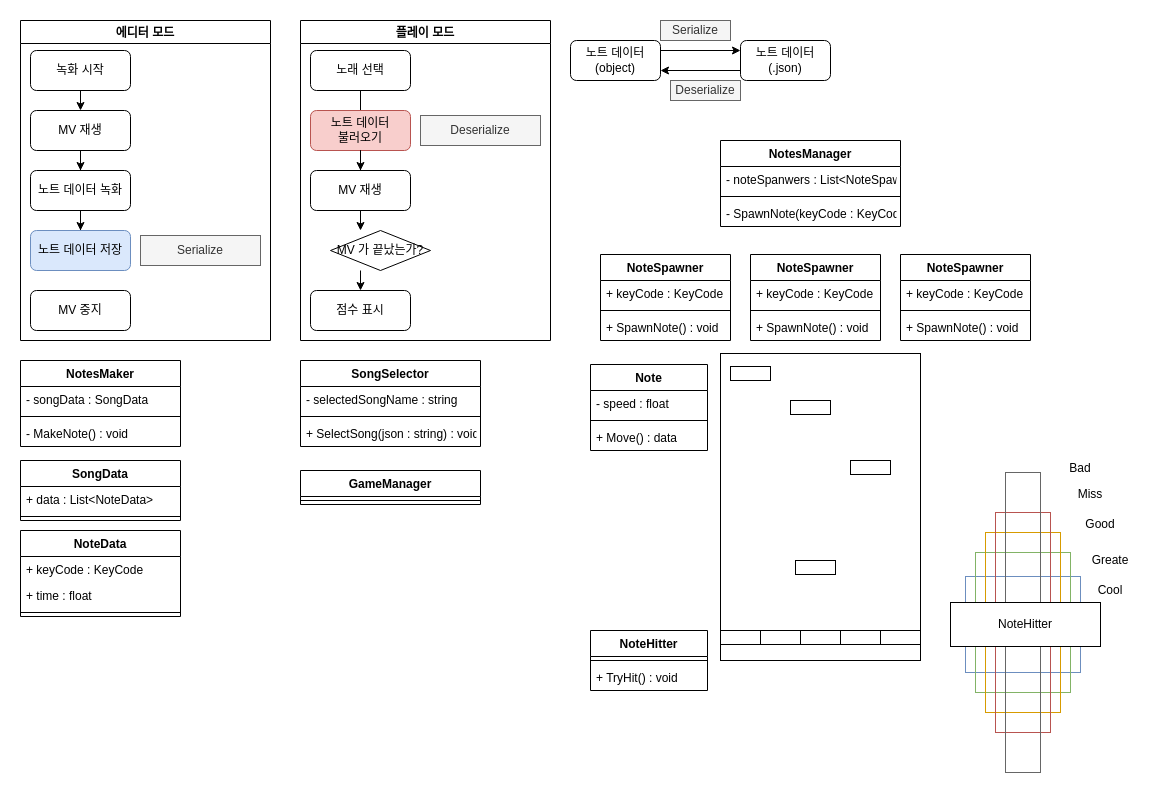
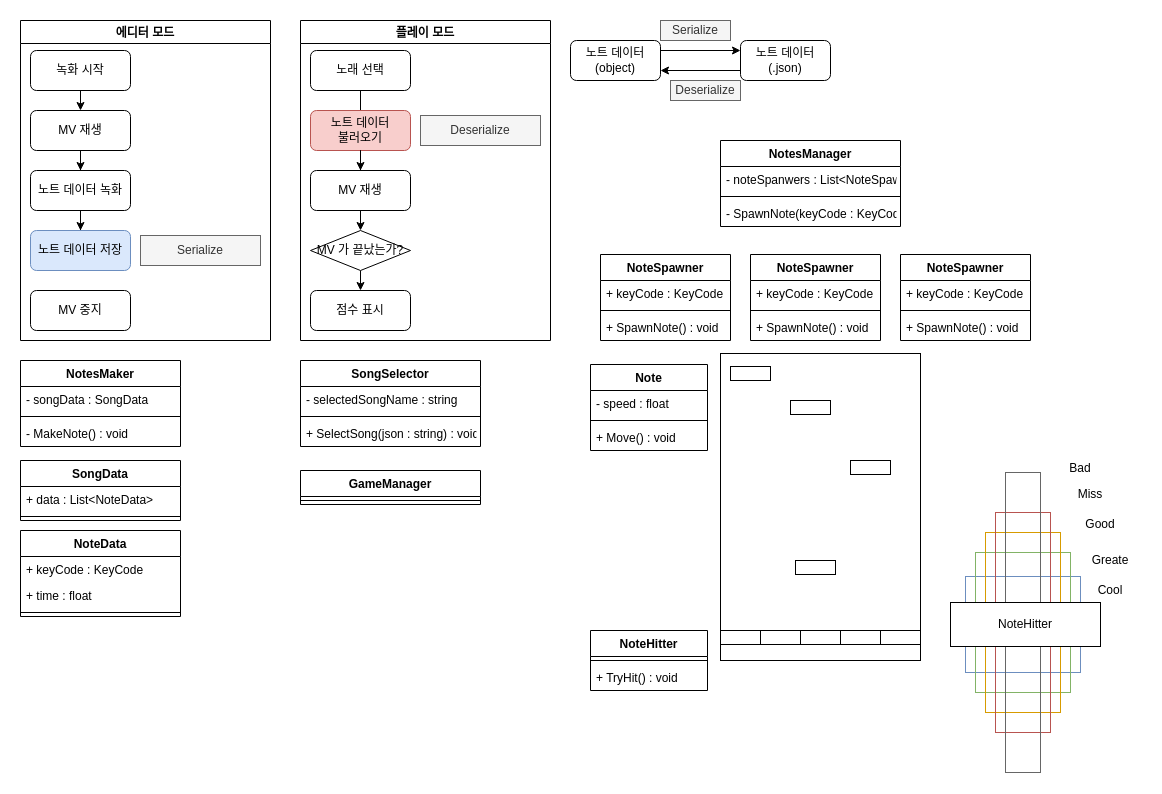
  <mxCell id="0" />
  <mxCell id="1" parent="0" />
  <mxCell id="2" value="에디터 모드" style="swimlane;" vertex="1" parent="1"><mxGeometry x="20" y="20" width="250" height="320" as="geometry" /></mxCell>
  <mxCell id="3" value="" style="edgeStyle=orthogonalEdgeStyle;rounded=0;orthogonalLoop=1;jettySize=auto;html=1;" edge="1" parent="2" source="4"><mxGeometry relative="1" as="geometry"><mxPoint x="60" y="90" as="targetPoint" /></mxGeometry></mxCell>
  <mxCell id="4" value="녹화 시작" style="rounded=1;whiteSpace=wrap;html=1;" vertex="1" parent="2"><mxGeometry x="10" y="30" width="100" height="40" as="geometry" /></mxCell>
  <mxCell id="5" style="edgeStyle=orthogonalEdgeStyle;rounded=0;orthogonalLoop=1;jettySize=auto;html=1;entryX=0.5;entryY=0;entryDx=0;entryDy=0;" edge="1" parent="2" source="6" target="8"><mxGeometry relative="1" as="geometry" /></mxCell>
  <mxCell id="6" value="MV 재생" style="rounded=1;whiteSpace=wrap;html=1;" vertex="1" parent="2"><mxGeometry x="10" y="90" width="100" height="40" as="geometry" /></mxCell>
  <mxCell id="7" style="edgeStyle=orthogonalEdgeStyle;rounded=0;orthogonalLoop=1;jettySize=auto;html=1;entryX=0.5;entryY=0;entryDx=0;entryDy=0;" edge="1" parent="2" source="8" target="9"><mxGeometry relative="1" as="geometry" /></mxCell>
  <mxCell id="8" value="노트 데이터 녹화" style="rounded=1;whiteSpace=wrap;html=1;" vertex="1" parent="2"><mxGeometry x="10" y="150" width="100" height="40" as="geometry" /></mxCell>
  <mxCell id="9" value="노트 데이터 저장" style="rounded=1;whiteSpace=wrap;html=1;fillColor=#dae8fc;strokeColor=#6c8ebf;" vertex="1" parent="2"><mxGeometry x="10" y="210" width="100" height="40" as="geometry" /></mxCell>
  <mxCell id="10" value="MV 중지" style="rounded=1;whiteSpace=wrap;html=1;" vertex="1" parent="2"><mxGeometry x="10" y="270" width="100" height="40" as="geometry" /></mxCell>
  <mxCell id="11" value="Serialize" style="text;html=1;strokeColor=#666666;fillColor=#f5f5f5;align=center;verticalAlign=middle;whiteSpace=wrap;rounded=0;fontColor=#333333;" vertex="1" parent="2"><mxGeometry x="120" y="215" width="120" height="30" as="geometry" /></mxCell>
  <mxCell id="12" value="플레이 모드" style="swimlane;" vertex="1" parent="1"><mxGeometry x="300" y="20" width="250" height="320" as="geometry" /></mxCell>
  <mxCell id="13" value="" style="edgeStyle=orthogonalEdgeStyle;rounded=0;orthogonalLoop=1;jettySize=auto;html=1;" edge="1" source="14" parent="12"><mxGeometry relative="1" as="geometry"><mxPoint x="90" y="120" as="targetPoint" /></mxGeometry></mxCell>
  <mxCell id="14" value="노래 선택" style="rounded=1;whiteSpace=wrap;html=1;" vertex="1" parent="12"><mxGeometry x="10" y="30" width="100" height="40" as="geometry" /></mxCell>
  <mxCell id="15" value="노트 데이터 &lt;br&gt;불러오기" style="rounded=1;whiteSpace=wrap;html=1;fillColor=#f8cecc;strokeColor=#b85450;" vertex="1" parent="12"><mxGeometry x="10" y="90" width="100" height="40" as="geometry" /></mxCell>
  <mxCell id="16" value="MV 재생" style="rounded=1;whiteSpace=wrap;html=1;" vertex="1" parent="12"><mxGeometry x="10" y="150" width="100" height="40" as="geometry" /></mxCell>
  <mxCell id="17" style="edgeStyle=orthogonalEdgeStyle;rounded=0;orthogonalLoop=1;jettySize=auto;html=1;entryX=0.5;entryY=0;entryDx=0;entryDy=0;" edge="1" source="15" target="16" parent="12"><mxGeometry relative="1" as="geometry" /></mxCell>
  <mxCell id="18" style="edgeStyle=orthogonalEdgeStyle;rounded=0;orthogonalLoop=1;jettySize=auto;html=1;entryX=0.5;entryY=0;entryDx=0;entryDy=0;" edge="1" source="16" parent="12"><mxGeometry relative="1" as="geometry"><mxPoint x="60" y="210" as="targetPoint" /></mxGeometry></mxCell>
  <mxCell id="19" value="점수 표시" style="rounded=1;whiteSpace=wrap;html=1;" vertex="1" parent="12"><mxGeometry x="10" y="270" width="100" height="40" as="geometry" /></mxCell>
  <mxCell id="20" style="edgeStyle=orthogonalEdgeStyle;rounded=0;orthogonalLoop=1;jettySize=auto;html=1;entryX=0.5;entryY=0;entryDx=0;entryDy=0;" edge="1" target="19" parent="12"><mxGeometry relative="1" as="geometry"><mxPoint x="60.029" y="250" as="sourcePoint" /></mxGeometry></mxCell>
- <mxCell id="21" value="MV 가 끝났는가?" style="rhombus;whiteSpace=wrap;html=1;" vertex="1" parent="12"><mxGeometry x="30" y="210" width="100" height="40" as="geometry" /></mxCell>
+ <mxCell id="21" value="MV 가 끝났는가?" style="rhombus;whiteSpace=wrap;html=1;" vertex="1" parent="12"><mxGeometry x="10" y="210" width="100" height="40" as="geometry" /></mxCell>
  <mxCell id="22" value="Deserialize" style="text;html=1;align=center;verticalAlign=middle;whiteSpace=wrap;rounded=0;fillColor=#f5f5f5;fontColor=#333333;strokeColor=#666666;" vertex="1" parent="12"><mxGeometry x="120" y="95" width="120" height="30" as="geometry" /></mxCell>
  <mxCell id="23" value="노트 데이터&lt;br&gt;(object)" style="rounded=1;whiteSpace=wrap;html=1;" vertex="1" parent="1"><mxGeometry x="570" y="40" width="90" height="40" as="geometry" /></mxCell>
  <mxCell id="24" style="edgeStyle=orthogonalEdgeStyle;rounded=0;orthogonalLoop=1;jettySize=auto;html=1;entryX=1;entryY=0.75;entryDx=0;entryDy=0;exitX=0;exitY=0.75;exitDx=0;exitDy=0;" edge="1" parent="1" source="25" target="23"><mxGeometry relative="1" as="geometry" /></mxCell>
  <mxCell id="25" value="노트 데이터&lt;br&gt;(.json)" style="rounded=1;whiteSpace=wrap;html=1;" vertex="1" parent="1"><mxGeometry x="740" y="40" width="90" height="40" as="geometry" /></mxCell>
  <mxCell id="26" value="" style="endArrow=classic;html=1;rounded=0;exitX=1;exitY=0.25;exitDx=0;exitDy=0;entryX=0;entryY=0.25;entryDx=0;entryDy=0;" edge="1" parent="1" source="23" target="25"><mxGeometry width="50" height="50" relative="1" as="geometry"><mxPoint x="550" y="160" as="sourcePoint" /><mxPoint x="600" y="110" as="targetPoint" /></mxGeometry></mxCell>
  <mxCell id="27" value="Serialize" style="text;html=1;strokeColor=#666666;fillColor=#f5f5f5;align=center;verticalAlign=middle;whiteSpace=wrap;rounded=0;fontColor=#333333;" vertex="1" parent="1"><mxGeometry x="660" y="20" width="70" height="20" as="geometry" /></mxCell>
  <mxCell id="28" value="Deserialize" style="text;html=1;align=center;verticalAlign=middle;whiteSpace=wrap;rounded=0;fillColor=#f5f5f5;fontColor=#333333;strokeColor=#666666;" vertex="1" parent="1"><mxGeometry x="670" y="80" width="70" height="20" as="geometry" /></mxCell>
  <mxCell id="29" value="NoteData" style="swimlane;fontStyle=1;align=center;verticalAlign=top;childLayout=stackLayout;horizontal=1;startSize=26;horizontalStack=0;resizeParent=1;resizeParentMax=0;resizeLast=0;collapsible=1;marginBottom=0;" vertex="1" parent="1"><mxGeometry x="20" y="530" width="160" height="86" as="geometry" /></mxCell>
  <mxCell id="30" value="+ keyCode : KeyCode" style="text;strokeColor=none;fillColor=none;align=left;verticalAlign=top;spacingLeft=4;spacingRight=4;overflow=hidden;rotatable=0;points=[[0,0.5],[1,0.5]];portConstraint=eastwest;" vertex="1" parent="29"><mxGeometry y="26" width="160" height="26" as="geometry" /></mxCell>
  <mxCell id="31" value="+ time : float" style="text;strokeColor=none;fillColor=none;align=left;verticalAlign=top;spacingLeft=4;spacingRight=4;overflow=hidden;rotatable=0;points=[[0,0.5],[1,0.5]];portConstraint=eastwest;" vertex="1" parent="29"><mxGeometry y="52" width="160" height="26" as="geometry" /></mxCell>
  <mxCell id="32" value="" style="line;strokeWidth=1;fillColor=none;align=left;verticalAlign=middle;spacingTop=-1;spacingLeft=3;spacingRight=3;rotatable=0;labelPosition=right;points=[];portConstraint=eastwest;" vertex="1" parent="29"><mxGeometry y="78" width="160" height="8" as="geometry" /></mxCell>
  <mxCell id="33" value="SongData" style="swimlane;fontStyle=1;align=center;verticalAlign=top;childLayout=stackLayout;horizontal=1;startSize=26;horizontalStack=0;resizeParent=1;resizeParentMax=0;resizeLast=0;collapsible=1;marginBottom=0;" vertex="1" parent="1"><mxGeometry x="20" y="460" width="160" height="60" as="geometry" /></mxCell>
  <mxCell id="34" value="+ data : List&lt;NoteData&gt;" style="text;strokeColor=none;fillColor=none;align=left;verticalAlign=top;spacingLeft=4;spacingRight=4;overflow=hidden;rotatable=0;points=[[0,0.5],[1,0.5]];portConstraint=eastwest;" vertex="1" parent="33"><mxGeometry y="26" width="160" height="26" as="geometry" /></mxCell>
  <mxCell id="35" value="" style="line;strokeWidth=1;fillColor=none;align=left;verticalAlign=middle;spacingTop=-1;spacingLeft=3;spacingRight=3;rotatable=0;labelPosition=right;points=[];portConstraint=eastwest;" vertex="1" parent="33"><mxGeometry y="52" width="160" height="8" as="geometry" /></mxCell>
  <mxCell id="36" value="NotesMaker" style="swimlane;fontStyle=1;align=center;verticalAlign=top;childLayout=stackLayout;horizontal=1;startSize=26;horizontalStack=0;resizeParent=1;resizeParentMax=0;resizeLast=0;collapsible=1;marginBottom=0;" vertex="1" parent="1"><mxGeometry x="20" y="360" width="160" height="86" as="geometry" /></mxCell>
  <mxCell id="37" value="- songData : SongData" style="text;strokeColor=none;fillColor=none;align=left;verticalAlign=top;spacingLeft=4;spacingRight=4;overflow=hidden;rotatable=0;points=[[0,0.5],[1,0.5]];portConstraint=eastwest;" vertex="1" parent="36"><mxGeometry y="26" width="160" height="26" as="geometry" /></mxCell>
  <mxCell id="38" value="" style="line;strokeWidth=1;fillColor=none;align=left;verticalAlign=middle;spacingTop=-1;spacingLeft=3;spacingRight=3;rotatable=0;labelPosition=right;points=[];portConstraint=eastwest;" vertex="1" parent="36"><mxGeometry y="52" width="160" height="8" as="geometry" /></mxCell>
  <mxCell id="39" value="- MakeNote() : void" style="text;strokeColor=none;fillColor=none;align=left;verticalAlign=top;spacingLeft=4;spacingRight=4;overflow=hidden;rotatable=0;points=[[0,0.5],[1,0.5]];portConstraint=eastwest;" vertex="1" parent="36"><mxGeometry y="60" width="160" height="26" as="geometry" /></mxCell>
  <mxCell id="40" value="SongSelector" style="swimlane;fontStyle=1;align=center;verticalAlign=top;childLayout=stackLayout;horizontal=1;startSize=26;horizontalStack=0;resizeParent=1;resizeParentMax=0;resizeLast=0;collapsible=1;marginBottom=0;" vertex="1" parent="1"><mxGeometry x="300" y="360" width="180" height="86" as="geometry" /></mxCell>
  <mxCell id="41" value="- selectedSongName : string" style="text;strokeColor=none;fillColor=none;align=left;verticalAlign=top;spacingLeft=4;spacingRight=4;overflow=hidden;rotatable=0;points=[[0,0.5],[1,0.5]];portConstraint=eastwest;" vertex="1" parent="40"><mxGeometry y="26" width="180" height="26" as="geometry" /></mxCell>
  <mxCell id="42" value="" style="line;strokeWidth=1;fillColor=none;align=left;verticalAlign=middle;spacingTop=-1;spacingLeft=3;spacingRight=3;rotatable=0;labelPosition=right;points=[];portConstraint=eastwest;" vertex="1" parent="40"><mxGeometry y="52" width="180" height="8" as="geometry" /></mxCell>
  <mxCell id="43" value="+ SelectSong(json : string) : void" style="text;strokeColor=none;fillColor=none;align=left;verticalAlign=top;spacingLeft=4;spacingRight=4;overflow=hidden;rotatable=0;points=[[0,0.5],[1,0.5]];portConstraint=eastwest;" vertex="1" parent="40"><mxGeometry y="60" width="180" height="26" as="geometry" /></mxCell>
  <mxCell id="44" value="GameManager" style="swimlane;fontStyle=1;align=center;verticalAlign=top;childLayout=stackLayout;horizontal=1;startSize=26;horizontalStack=0;resizeParent=1;resizeParentMax=0;resizeLast=0;collapsible=1;marginBottom=0;" vertex="1" parent="1"><mxGeometry x="300" y="470" width="180" height="34" as="geometry" /></mxCell>
  <mxCell id="45" value="" style="line;strokeWidth=1;fillColor=none;align=left;verticalAlign=middle;spacingTop=-1;spacingLeft=3;spacingRight=3;rotatable=0;labelPosition=right;points=[];portConstraint=eastwest;" vertex="1" parent="44"><mxGeometry y="26" width="180" height="8" as="geometry" /></mxCell>
  <mxCell id="46" value="" style="rounded=0;whiteSpace=wrap;html=1;" vertex="1" parent="1"><mxGeometry x="720" y="353" width="200" height="307" as="geometry" /></mxCell>
  <mxCell id="47" value="" style="rounded=0;whiteSpace=wrap;html=1;" vertex="1" parent="1"><mxGeometry x="730" y="366" width="40" height="14" as="geometry" /></mxCell>
  <mxCell id="48" value="" style="rounded=0;whiteSpace=wrap;html=1;" vertex="1" parent="1"><mxGeometry x="790" y="400" width="40" height="14" as="geometry" /></mxCell>
  <mxCell id="49" value="" style="rounded=0;whiteSpace=wrap;html=1;" vertex="1" parent="1"><mxGeometry x="850" y="460" width="40" height="14" as="geometry" /></mxCell>
  <mxCell id="50" value="" style="rounded=0;whiteSpace=wrap;html=1;" vertex="1" parent="1"><mxGeometry x="795" y="560" width="40" height="14" as="geometry" /></mxCell>
  <mxCell id="51" value="" style="rounded=0;whiteSpace=wrap;html=1;" vertex="1" parent="1"><mxGeometry x="720" y="630" width="40" height="14" as="geometry" /></mxCell>
  <mxCell id="52" value="" style="rounded=0;whiteSpace=wrap;html=1;" vertex="1" parent="1"><mxGeometry x="760" y="630" width="40" height="14" as="geometry" /></mxCell>
  <mxCell id="53" value="" style="rounded=0;whiteSpace=wrap;html=1;" vertex="1" parent="1"><mxGeometry x="800" y="630" width="40" height="14" as="geometry" /></mxCell>
  <mxCell id="54" value="" style="rounded=0;whiteSpace=wrap;html=1;" vertex="1" parent="1"><mxGeometry x="840" y="630" width="40" height="14" as="geometry" /></mxCell>
  <mxCell id="55" value="" style="rounded=0;whiteSpace=wrap;html=1;" vertex="1" parent="1"><mxGeometry x="880" y="630" width="40" height="14" as="geometry" /></mxCell>
  <mxCell id="56" value="NoteSpawner" style="swimlane;fontStyle=1;align=center;verticalAlign=top;childLayout=stackLayout;horizontal=1;startSize=26;horizontalStack=0;resizeParent=1;resizeParentMax=0;resizeLast=0;collapsible=1;marginBottom=0;" vertex="1" parent="1"><mxGeometry x="600" y="254" width="130" height="86" as="geometry" /></mxCell>
  <mxCell id="57" value="+ keyCode : KeyCode" style="text;strokeColor=none;fillColor=none;align=left;verticalAlign=top;spacingLeft=4;spacingRight=4;overflow=hidden;rotatable=0;points=[[0,0.5],[1,0.5]];portConstraint=eastwest;" vertex="1" parent="56"><mxGeometry y="26" width="130" height="26" as="geometry" /></mxCell>
  <mxCell id="58" value="" style="line;strokeWidth=1;fillColor=none;align=left;verticalAlign=middle;spacingTop=-1;spacingLeft=3;spacingRight=3;rotatable=0;labelPosition=right;points=[];portConstraint=eastwest;" vertex="1" parent="56"><mxGeometry y="52" width="130" height="8" as="geometry" /></mxCell>
  <mxCell id="59" value="+ SpawnNote() : void" style="text;strokeColor=none;fillColor=none;align=left;verticalAlign=top;spacingLeft=4;spacingRight=4;overflow=hidden;rotatable=0;points=[[0,0.5],[1,0.5]];portConstraint=eastwest;" vertex="1" parent="56"><mxGeometry y="60" width="130" height="26" as="geometry" /></mxCell>
  <mxCell id="60" value="Note" style="swimlane;fontStyle=1;align=center;verticalAlign=top;childLayout=stackLayout;horizontal=1;startSize=26;horizontalStack=0;resizeParent=1;resizeParentMax=0;resizeLast=0;collapsible=1;marginBottom=0;" vertex="1" parent="1"><mxGeometry x="590" y="364" width="117" height="86" as="geometry" /></mxCell>
  <mxCell id="61" value="- speed : float" style="text;strokeColor=none;fillColor=none;align=left;verticalAlign=top;spacingLeft=4;spacingRight=4;overflow=hidden;rotatable=0;points=[[0,0.5],[1,0.5]];portConstraint=eastwest;" vertex="1" parent="60"><mxGeometry y="26" width="117" height="26" as="geometry" /></mxCell>
  <mxCell id="62" value="" style="line;strokeWidth=1;fillColor=none;align=left;verticalAlign=middle;spacingTop=-1;spacingLeft=3;spacingRight=3;rotatable=0;labelPosition=right;points=[];portConstraint=eastwest;" vertex="1" parent="60"><mxGeometry y="52" width="117" height="8" as="geometry" /></mxCell>
- <mxCell id="63" value="+ Move() : data" style="text;strokeColor=none;fillColor=none;align=left;verticalAlign=top;spacingLeft=4;spacingRight=4;overflow=hidden;rotatable=0;points=[[0,0.5],[1,0.5]];portConstraint=eastwest;" vertex="1" parent="60"><mxGeometry y="60" width="117" height="26" as="geometry" /></mxCell>
+ <mxCell id="63" value="+ Move() : void" style="text;strokeColor=none;fillColor=none;align=left;verticalAlign=top;spacingLeft=4;spacingRight=4;overflow=hidden;rotatable=0;points=[[0,0.5],[1,0.5]];portConstraint=eastwest;" vertex="1" parent="60"><mxGeometry y="60" width="117" height="26" as="geometry" /></mxCell>
  <mxCell id="64" value="NotesManager" style="swimlane;fontStyle=1;align=center;verticalAlign=top;childLayout=stackLayout;horizontal=1;startSize=26;horizontalStack=0;resizeParent=1;resizeParentMax=0;resizeLast=0;collapsible=1;marginBottom=0;" vertex="1" parent="1"><mxGeometry x="720" y="140" width="180" height="86" as="geometry" /></mxCell>
  <mxCell id="65" value="- noteSpanwers : List&lt;NoteSpawner&gt;" style="text;strokeColor=none;fillColor=none;align=left;verticalAlign=top;spacingLeft=4;spacingRight=4;overflow=hidden;rotatable=0;points=[[0,0.5],[1,0.5]];portConstraint=eastwest;" vertex="1" parent="64"><mxGeometry y="26" width="180" height="26" as="geometry" /></mxCell>
  <mxCell id="66" value="" style="line;strokeWidth=1;fillColor=none;align=left;verticalAlign=middle;spacingTop=-1;spacingLeft=3;spacingRight=3;rotatable=0;labelPosition=right;points=[];portConstraint=eastwest;" vertex="1" parent="64"><mxGeometry y="52" width="180" height="8" as="geometry" /></mxCell>
  <mxCell id="67" value="- SpawnNote(keyCode : KeyCode) : void" style="text;strokeColor=none;fillColor=none;align=left;verticalAlign=top;spacingLeft=4;spacingRight=4;overflow=hidden;rotatable=0;points=[[0,0.5],[1,0.5]];portConstraint=eastwest;" vertex="1" parent="64"><mxGeometry y="60" width="180" height="26" as="geometry" /></mxCell>
  <mxCell id="68" value="NoteSpawner" style="swimlane;fontStyle=1;align=center;verticalAlign=top;childLayout=stackLayout;horizontal=1;startSize=26;horizontalStack=0;resizeParent=1;resizeParentMax=0;resizeLast=0;collapsible=1;marginBottom=0;" vertex="1" parent="1"><mxGeometry x="750" y="254" width="130" height="86" as="geometry" /></mxCell>
  <mxCell id="69" value="+ keyCode : KeyCode" style="text;strokeColor=none;fillColor=none;align=left;verticalAlign=top;spacingLeft=4;spacingRight=4;overflow=hidden;rotatable=0;points=[[0,0.5],[1,0.5]];portConstraint=eastwest;" vertex="1" parent="68"><mxGeometry y="26" width="130" height="26" as="geometry" /></mxCell>
  <mxCell id="70" value="" style="line;strokeWidth=1;fillColor=none;align=left;verticalAlign=middle;spacingTop=-1;spacingLeft=3;spacingRight=3;rotatable=0;labelPosition=right;points=[];portConstraint=eastwest;" vertex="1" parent="68"><mxGeometry y="52" width="130" height="8" as="geometry" /></mxCell>
  <mxCell id="71" value="+ SpawnNote() : void" style="text;strokeColor=none;fillColor=none;align=left;verticalAlign=top;spacingLeft=4;spacingRight=4;overflow=hidden;rotatable=0;points=[[0,0.5],[1,0.5]];portConstraint=eastwest;" vertex="1" parent="68"><mxGeometry y="60" width="130" height="26" as="geometry" /></mxCell>
  <mxCell id="72" value="NoteSpawner" style="swimlane;fontStyle=1;align=center;verticalAlign=top;childLayout=stackLayout;horizontal=1;startSize=26;horizontalStack=0;resizeParent=1;resizeParentMax=0;resizeLast=0;collapsible=1;marginBottom=0;" vertex="1" parent="1"><mxGeometry x="900" y="254" width="130" height="86" as="geometry" /></mxCell>
  <mxCell id="73" value="+ keyCode : KeyCode" style="text;strokeColor=none;fillColor=none;align=left;verticalAlign=top;spacingLeft=4;spacingRight=4;overflow=hidden;rotatable=0;points=[[0,0.5],[1,0.5]];portConstraint=eastwest;" vertex="1" parent="72"><mxGeometry y="26" width="130" height="26" as="geometry" /></mxCell>
  <mxCell id="74" value="" style="line;strokeWidth=1;fillColor=none;align=left;verticalAlign=middle;spacingTop=-1;spacingLeft=3;spacingRight=3;rotatable=0;labelPosition=right;points=[];portConstraint=eastwest;" vertex="1" parent="72"><mxGeometry y="52" width="130" height="8" as="geometry" /></mxCell>
  <mxCell id="75" value="+ SpawnNote() : void" style="text;strokeColor=none;fillColor=none;align=left;verticalAlign=top;spacingLeft=4;spacingRight=4;overflow=hidden;rotatable=0;points=[[0,0.5],[1,0.5]];portConstraint=eastwest;" vertex="1" parent="72"><mxGeometry y="60" width="130" height="26" as="geometry" /></mxCell>
  <mxCell id="76" value="NoteHitter" style="swimlane;fontStyle=1;align=center;verticalAlign=top;childLayout=stackLayout;horizontal=1;startSize=26;horizontalStack=0;resizeParent=1;resizeParentMax=0;resizeLast=0;collapsible=1;marginBottom=0;" vertex="1" parent="1"><mxGeometry x="590" y="630" width="117" height="60" as="geometry" /></mxCell>
  <mxCell id="77" value="" style="line;strokeWidth=1;fillColor=none;align=left;verticalAlign=middle;spacingTop=-1;spacingLeft=3;spacingRight=3;rotatable=0;labelPosition=right;points=[];portConstraint=eastwest;" vertex="1" parent="76"><mxGeometry y="26" width="117" height="8" as="geometry" /></mxCell>
  <mxCell id="78" value="+ TryHit() : void" style="text;strokeColor=none;fillColor=none;align=left;verticalAlign=top;spacingLeft=4;spacingRight=4;overflow=hidden;rotatable=0;points=[[0,0.5],[1,0.5]];portConstraint=eastwest;" vertex="1" parent="76"><mxGeometry y="34" width="117" height="26" as="geometry" /></mxCell>
  <mxCell id="79" value="" style="rounded=0;whiteSpace=wrap;html=1;fillColor=none;strokeColor=#6c8ebf;" vertex="1" parent="1"><mxGeometry x="965" y="576" width="115" height="96" as="geometry" /></mxCell>
  <mxCell id="80" value="Cool" style="text;html=1;strokeColor=none;fillColor=none;align=center;verticalAlign=middle;whiteSpace=wrap;rounded=0;" vertex="1" parent="1"><mxGeometry x="1080" y="582" width="60" height="16" as="geometry" /></mxCell>
  <mxCell id="81" value="" style="rounded=0;whiteSpace=wrap;html=1;fillColor=none;strokeColor=#82b366;" vertex="1" parent="1"><mxGeometry x="975" y="552" width="95" height="140" as="geometry" /></mxCell>
  <mxCell id="82" value="Greate" style="text;html=1;strokeColor=none;fillColor=none;align=center;verticalAlign=middle;whiteSpace=wrap;rounded=0;" vertex="1" parent="1"><mxGeometry x="1080" y="552" width="60" height="16" as="geometry" /></mxCell>
  <mxCell id="83" value="" style="rounded=0;whiteSpace=wrap;html=1;fillColor=none;strokeColor=#d79b00;" vertex="1" parent="1"><mxGeometry x="985" y="532" width="75" height="180" as="geometry" /></mxCell>
  <mxCell id="84" value="Good" style="text;html=1;strokeColor=none;fillColor=none;align=center;verticalAlign=middle;whiteSpace=wrap;rounded=0;" vertex="1" parent="1"><mxGeometry x="1070" y="516" width="60" height="16" as="geometry" /></mxCell>
  <mxCell id="85" value="" style="rounded=0;whiteSpace=wrap;html=1;fillColor=none;strokeColor=#b85450;" vertex="1" parent="1"><mxGeometry x="995" y="512" width="55" height="220" as="geometry" /></mxCell>
  <mxCell id="86" value="Miss" style="text;html=1;strokeColor=none;fillColor=none;align=center;verticalAlign=middle;whiteSpace=wrap;rounded=0;" vertex="1" parent="1"><mxGeometry x="1060" y="486" width="60" height="16" as="geometry" /></mxCell>
  <mxCell id="87" value="" style="rounded=0;whiteSpace=wrap;html=1;fillColor=none;strokeColor=#666666;fontColor=#333333;" vertex="1" parent="1"><mxGeometry x="1005" y="472" width="35" height="300" as="geometry" /></mxCell>
  <mxCell id="88" value="Bad" style="text;html=1;strokeColor=none;fillColor=none;align=center;verticalAlign=middle;whiteSpace=wrap;rounded=0;" vertex="1" parent="1"><mxGeometry x="1050" y="460" width="60" height="16" as="geometry" /></mxCell>
  <mxCell id="89" value="NoteHitter" style="rounded=0;whiteSpace=wrap;html=1;" vertex="1" parent="1"><mxGeometry x="950" y="602" width="150" height="44" as="geometry" /></mxCell>
